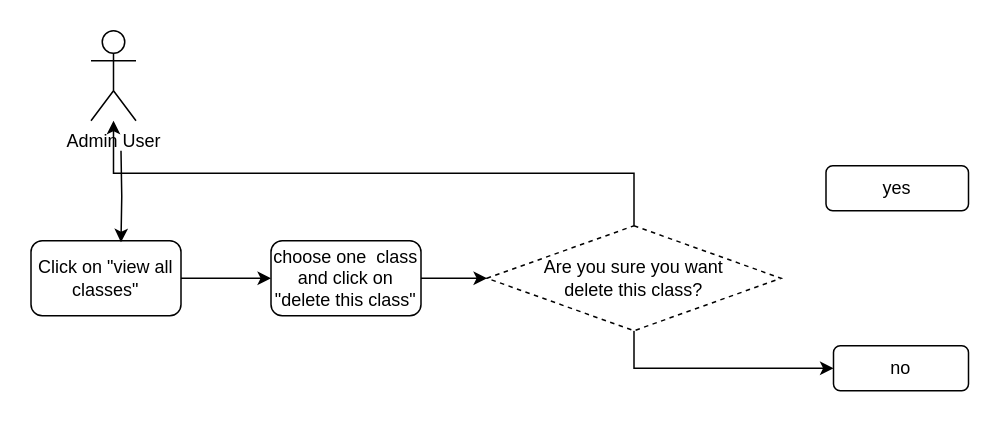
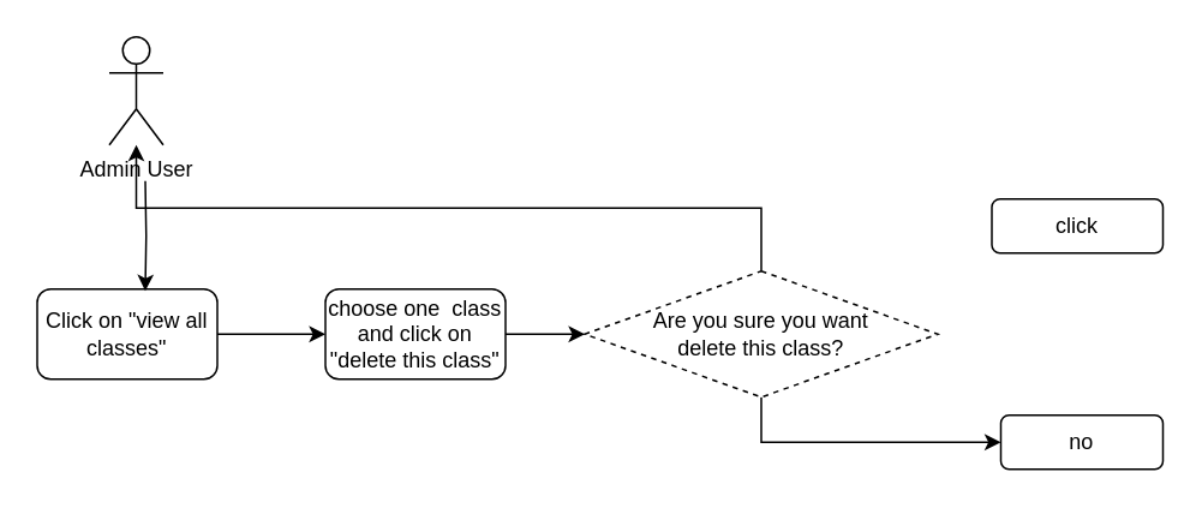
  <mxCell id="0" />
  <mxCell id="1" parent="0" />
  <mxCell id="2" style="edgeStyle=orthogonalEdgeStyle;rounded=0;orthogonalLoop=1;jettySize=auto;html=1;exitX=1;exitY=0.5;exitDx=0;exitDy=0;entryX=0;entryY=0.5;entryDx=0;entryDy=0;" edge="1" parent="1" source="3" target="7"><mxGeometry relative="1" as="geometry" /></mxCell>
  <mxCell id="3" value="Click on &quot;view all classes&quot;" style="rounded=1;whiteSpace=wrap;html=1;" parent="1" vertex="1"><mxGeometry x="20" y="160" width="100" height="50" as="geometry" /></mxCell>
  <mxCell id="4" style="edgeStyle=orthogonalEdgeStyle;rounded=0;orthogonalLoop=1;jettySize=auto;html=1;entryX=0.6;entryY=0.02;entryDx=0;entryDy=0;entryPerimeter=0;" edge="1" parent="1" target="3"><mxGeometry relative="1" as="geometry"><mxPoint x="80" y="100" as="sourcePoint" /></mxGeometry></mxCell>
  <mxCell id="5" value="Admin User" style="shape=umlActor;verticalLabelPosition=bottom;verticalAlign=top;html=1;outlineConnect=0;" parent="1" vertex="1"><mxGeometry x="60" y="20" width="30" height="60" as="geometry" /></mxCell>
  <mxCell id="6" style="edgeStyle=orthogonalEdgeStyle;rounded=0;orthogonalLoop=1;jettySize=auto;html=1;exitX=1;exitY=0.5;exitDx=0;exitDy=0;entryX=0;entryY=0.5;entryDx=0;entryDy=0;" edge="1" parent="1" source="7" target="10"><mxGeometry relative="1" as="geometry" /></mxCell>
  <mxCell id="7" value="choose one&amp;nbsp; class and click on &quot;delete this class&quot;" style="rounded=1;whiteSpace=wrap;html=1;" vertex="1" parent="1"><mxGeometry x="180" y="160" width="100" height="50" as="geometry" /></mxCell>
  <mxCell id="8" style="edgeStyle=orthogonalEdgeStyle;rounded=0;orthogonalLoop=1;jettySize=auto;html=1;exitX=0.5;exitY=0;exitDx=0;exitDy=0;" edge="1" parent="1" source="10" target="5"><mxGeometry relative="1" as="geometry" /></mxCell>
  <mxCell id="9" style="edgeStyle=orthogonalEdgeStyle;rounded=0;orthogonalLoop=1;jettySize=auto;html=1;exitX=0.5;exitY=1;exitDx=0;exitDy=0;entryX=0;entryY=0.5;entryDx=0;entryDy=0;" edge="1" parent="1" source="10" target="12"><mxGeometry relative="1" as="geometry" /></mxCell>
  <mxCell id="10" value="Are you sure you want&lt;br&gt;delete this class?" style="rhombus;whiteSpace=wrap;html=1;dashed=1;" vertex="1" parent="1"><mxGeometry x="324" y="150" width="196" height="70" as="geometry" /></mxCell>
- <mxCell id="11" value="yes" style="rounded=1;whiteSpace=wrap;html=1;" vertex="1" parent="1"><mxGeometry x="550" y="110" width="95" height="30" as="geometry" /></mxCell>
+ <mxCell id="11" value="click" style="rounded=1;whiteSpace=wrap;html=1;" vertex="1" parent="1"><mxGeometry x="550" y="110" width="95" height="30" as="geometry" /></mxCell>
  <mxCell id="12" value="no" style="rounded=1;whiteSpace=wrap;html=1;" vertex="1" parent="1"><mxGeometry x="555" y="230" width="90" height="30" as="geometry" /></mxCell>
